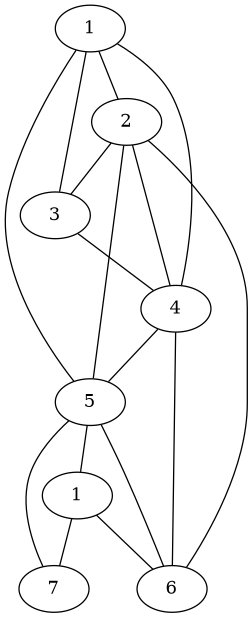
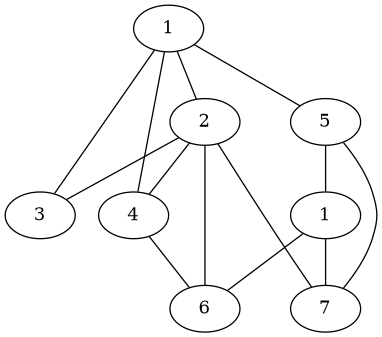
  graph {
    n1 [label=1]
    n2 [label=2]
    n3 [label=3]
    n4 [label=4]
    n5 [label=5]
    n6 [label=6]
    n7 [label=7]
    n8 [label=1]
    n1 -- n2
    n1 -- n3
    n1 -- n4
    n1 -- n5
    n2 -- n3
    n2 -- n4
    n2 -- n6
-   n2 -- n5
-   n3 -- n4
-   n4 -- n5
+   n2 -- n7
    n4 -- n6
-   n5 -- n6
    n5 -- n7
    n5 -- n8
    n8 -- n6
    n8 -- n7
  }
